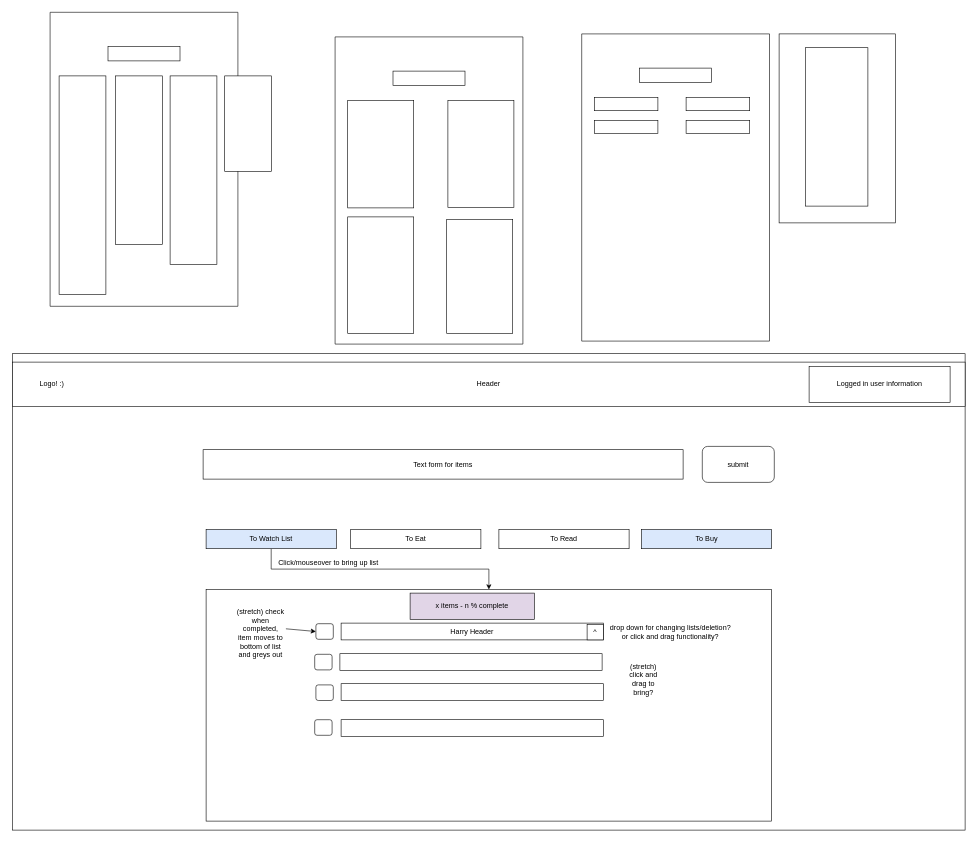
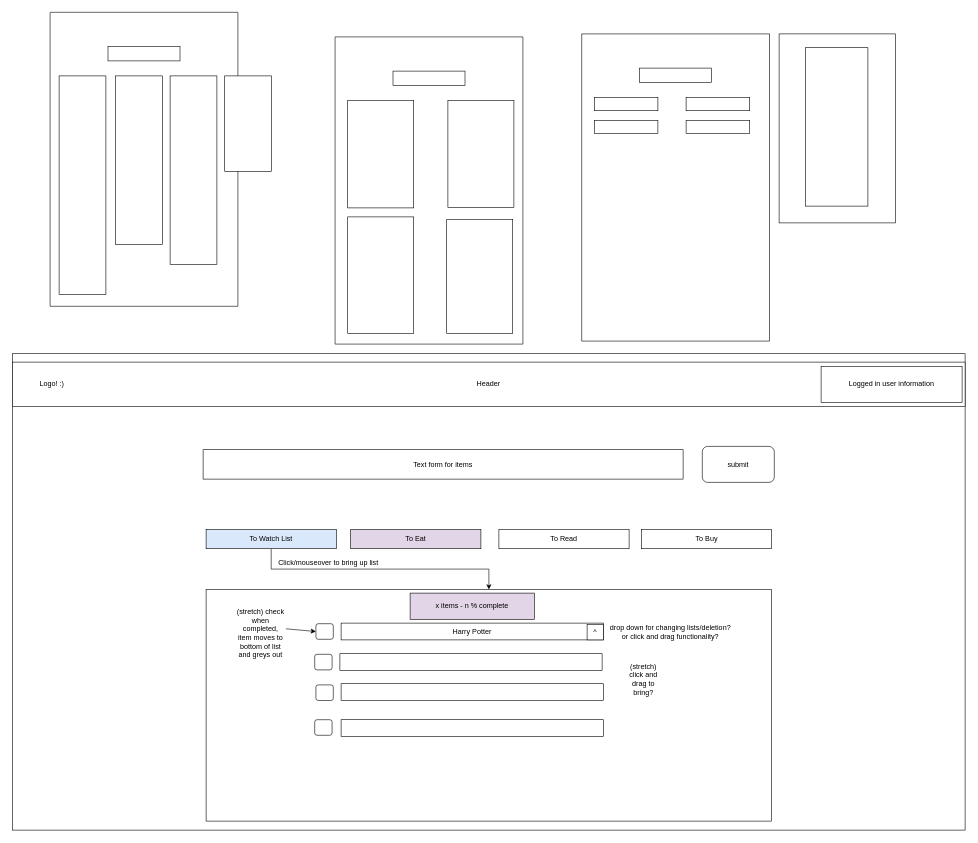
  <mxCell id="0" />
  <mxCell id="1" parent="0" />
  <mxCell id="2" value="" style="swimlane;startSize=0;" vertex="1" parent="1"><mxGeometry x="83" y="20" width="313" height="490" as="geometry"><mxRectangle x="-78" y="-77" width="50" height="44" as="alternateBounds" /></mxGeometry></mxCell>
  <mxCell id="3" value="" style="rounded=0;whiteSpace=wrap;html=1;" vertex="1" parent="2"><mxGeometry x="96.5" y="57" width="120" height="24" as="geometry" /></mxCell>
  <mxCell id="4" value="" style="rounded=0;whiteSpace=wrap;html=1;" vertex="1" parent="2"><mxGeometry x="15" y="106" width="78" height="364" as="geometry" /></mxCell>
  <mxCell id="5" value="" style="rounded=0;whiteSpace=wrap;html=1;" vertex="1" parent="2"><mxGeometry x="109" y="106" width="78" height="281" as="geometry" /></mxCell>
  <mxCell id="6" value="" style="rounded=0;whiteSpace=wrap;html=1;" vertex="1" parent="2"><mxGeometry x="200" y="106" width="78" height="314" as="geometry" /></mxCell>
  <mxCell id="7" value="" style="rounded=0;whiteSpace=wrap;html=1;" vertex="1" parent="1"><mxGeometry x="374" y="126" width="78" height="159" as="geometry" /></mxCell>
  <mxCell id="8" value="" style="swimlane;startSize=0;" vertex="1" parent="1"><mxGeometry x="558" y="61" width="313" height="512" as="geometry"><mxRectangle x="-78" y="-77" width="50" height="44" as="alternateBounds" /></mxGeometry></mxCell>
  <mxCell id="9" value="" style="rounded=0;whiteSpace=wrap;html=1;" vertex="1" parent="8"><mxGeometry x="96.5" y="57" width="120" height="24" as="geometry" /></mxCell>
  <mxCell id="10" value="&lt;span style=&quot;color: rgba(0, 0, 0, 0); font-family: monospace; font-size: 0px; text-align: start; text-wrap: nowrap;&quot;&gt;%3CmxGraphModel%3E%3Croot%3E%3CmxCell%20id%3D%220%22%2F%3E%3CmxCell%20id%3D%221%22%20parent%3D%220%22%2F%3E%3CmxCell%20id%3D%222%22%20value%3D%22%22%20style%3D%22rounded%3D0%3BwhiteSpace%3Dwrap%3Bhtml%3D1%3B%22%20vertex%3D%221%22%20parent%3D%221%22%3E%3CmxGeometry%20x%3D%22-118%22%20y%3D%22-46%22%20width%3D%22110%22%20height%3D%22194%22%20as%3D%22geometry%22%2F%3E%3C%2FmxCell%3E%3C%2Froot%3E%3C%2FmxGraphModel%3E&lt;/span&gt;" style="rounded=0;whiteSpace=wrap;html=1;" vertex="1" parent="8"><mxGeometry x="21" y="106" width="110" height="179" as="geometry" /></mxCell>
  <mxCell id="11" value="" style="rounded=0;whiteSpace=wrap;html=1;" vertex="1" parent="8"><mxGeometry x="188" y="106" width="110" height="178" as="geometry" /></mxCell>
  <mxCell id="12" value="" style="rounded=0;whiteSpace=wrap;html=1;" vertex="1" parent="8"><mxGeometry x="21" y="300" width="110" height="194" as="geometry" /></mxCell>
  <mxCell id="13" value="" style="rounded=0;whiteSpace=wrap;html=1;" vertex="1" parent="8"><mxGeometry x="186" y="304" width="110" height="190" as="geometry" /></mxCell>
  <mxCell id="14" value="" style="swimlane;startSize=0;" vertex="1" parent="1"><mxGeometry x="969" y="56" width="313" height="512" as="geometry"><mxRectangle x="-78" y="-77" width="50" height="44" as="alternateBounds" /></mxGeometry></mxCell>
  <mxCell id="15" value="" style="rounded=0;whiteSpace=wrap;html=1;" vertex="1" parent="14"><mxGeometry x="96.5" y="57" width="120" height="24" as="geometry" /></mxCell>
  <mxCell id="16" value="&lt;span style=&quot;color: rgba(0, 0, 0, 0); font-family: monospace; font-size: 0px; text-align: start; text-wrap: nowrap;&quot;&gt;%3CmxGraphModel%3E%3Croot%3E%3CmxCell%20id%3D%220%22%2F%3E%3CmxCell%20id%3D%221%22%20parent%3D%220%22%2F%3E%3CmxCell%20id%3D%222%22%20value%3D%22%22%20style%3D%22rounded%3D0%3BwhiteSpace%3Dwrap%3Bhtml%3D1%3B%22%20vertex%3D%221%22%20parent%3D%221%22%3E%3CmxGeometry%20x%3D%22-118%22%20y%3D%22-46%22%20width%3D%22110%22%20height%3D%22194%22%20as%3D%22geometry%22%2F%3E%3C%2FmxCell%3E%3C%2Froot%3E%3C%2FmxGraphModel%3E&lt;/span&gt;" style="rounded=0;whiteSpace=wrap;html=1;" vertex="1" parent="14"><mxGeometry x="21" y="106" width="106" height="22" as="geometry" /></mxCell>
  <mxCell id="17" value="&lt;span style=&quot;color: rgba(0, 0, 0, 0); font-family: monospace; font-size: 0px; text-align: start; text-wrap: nowrap;&quot;&gt;%3CmxGraphModel%3E%3Croot%3E%3CmxCell%20id%3D%220%22%2F%3E%3CmxCell%20id%3D%221%22%20parent%3D%220%22%2F%3E%3CmxCell%20id%3D%222%22%20value%3D%22%22%20style%3D%22rounded%3D0%3BwhiteSpace%3Dwrap%3Bhtml%3D1%3B%22%20vertex%3D%221%22%20parent%3D%221%22%3E%3CmxGeometry%20x%3D%22-118%22%20y%3D%22-46%22%20width%3D%22110%22%20height%3D%22194%22%20as%3D%22geometry%22%2F%3E%3C%2FmxCell%3E%3C%2Froot%3E%3C%2FmxGraphModel%3E&lt;/span&gt;" style="rounded=0;whiteSpace=wrap;html=1;" vertex="1" parent="14"><mxGeometry x="174" y="106" width="106" height="22" as="geometry" /></mxCell>
  <mxCell id="18" value="&lt;span style=&quot;color: rgba(0, 0, 0, 0); font-family: monospace; font-size: 0px; text-align: start; text-wrap: nowrap;&quot;&gt;%3CmxGraphModel%3E%3Croot%3E%3CmxCell%20id%3D%220%22%2F%3E%3CmxCell%20id%3D%221%22%20parent%3D%220%22%2F%3E%3CmxCell%20id%3D%222%22%20value%3D%22%22%20style%3D%22rounded%3D0%3BwhiteSpace%3Dwrap%3Bhtml%3D1%3B%22%20vertex%3D%221%22%20parent%3D%221%22%3E%3CmxGeometry%20x%3D%22-118%22%20y%3D%22-46%22%20width%3D%22110%22%20height%3D%22194%22%20as%3D%22geometry%22%2F%3E%3C%2FmxCell%3E%3C%2Froot%3E%3C%2FmxGraphModel%3E&lt;/span&gt;" style="rounded=0;whiteSpace=wrap;html=1;" vertex="1" parent="14"><mxGeometry x="21" y="144" width="106" height="22" as="geometry" /></mxCell>
  <mxCell id="19" value="&lt;span style=&quot;color: rgba(0, 0, 0, 0); font-family: monospace; font-size: 0px; text-align: start; text-wrap: nowrap;&quot;&gt;%3CmxGraphModel%3E%3Croot%3E%3CmxCell%20id%3D%220%22%2F%3E%3CmxCell%20id%3D%221%22%20parent%3D%220%22%2F%3E%3CmxCell%20id%3D%222%22%20value%3D%22%22%20style%3D%22rounded%3D0%3BwhiteSpace%3Dwrap%3Bhtml%3D1%3B%22%20vertex%3D%221%22%20parent%3D%221%22%3E%3CmxGeometry%20x%3D%22-118%22%20y%3D%22-46%22%20width%3D%22110%22%20height%3D%22194%22%20as%3D%22geometry%22%2F%3E%3C%2FmxCell%3E%3C%2Froot%3E%3C%2FmxGraphModel%3E&lt;/span&gt;" style="rounded=0;whiteSpace=wrap;html=1;" vertex="1" parent="14"><mxGeometry x="174" y="144" width="106" height="22" as="geometry" /></mxCell>
  <mxCell id="20" value="" style="rounded=0;whiteSpace=wrap;html=1;" vertex="1" parent="1"><mxGeometry x="1298" y="56" width="194" height="315" as="geometry" /></mxCell>
  <mxCell id="21" value="&lt;span style=&quot;color: rgba(0, 0, 0, 0); font-family: monospace; font-size: 0px; text-align: start; text-wrap: nowrap;&quot;&gt;%3CmxGraphModel%3E%3Croot%3E%3CmxCell%20id%3D%220%22%2F%3E%3CmxCell%20id%3D%221%22%20parent%3D%220%22%2F%3E%3CmxCell%20id%3D%222%22%20value%3D%22%22%20style%3D%22rounded%3D0%3BwhiteSpace%3Dwrap%3Bhtml%3D1%3B%22%20vertex%3D%221%22%20parent%3D%221%22%3E%3CmxGeometry%20x%3D%22-118%22%20y%3D%22-46%22%20width%3D%22110%22%20height%3D%22194%22%20as%3D%22geometry%22%2F%3E%3C%2FmxCell%3E%3C%2Froot%3E%3C%2FmxGraphModel%3E&lt;/span&gt;" style="rounded=0;whiteSpace=wrap;html=1;" vertex="1" parent="1"><mxGeometry x="1342" y="79" width="104" height="264" as="geometry" /></mxCell>
  <mxCell id="22" value="" style="rounded=0;whiteSpace=wrap;html=1;" vertex="1" parent="1"><mxGeometry x="20" y="589" width="1588" height="794" as="geometry" /></mxCell>
  <mxCell id="23" value="Text form for items" style="rounded=0;whiteSpace=wrap;html=1;" vertex="1" parent="1"><mxGeometry x="338" y="749" width="800" height="49" as="geometry" /></mxCell>
  <mxCell id="24" value="submit" style="rounded=1;whiteSpace=wrap;html=1;" vertex="1" parent="1"><mxGeometry x="1170" y="743.5" width="120" height="60" as="geometry" /></mxCell>
  <mxCell id="25" style="edgeStyle=orthogonalEdgeStyle;rounded=0;orthogonalLoop=1;jettySize=auto;html=1;exitX=0.5;exitY=1;exitDx=0;exitDy=0;" edge="1" parent="1" source="26" target="30"><mxGeometry relative="1" as="geometry" /></mxCell>
  <mxCell id="26" value="To Watch List" style="rounded=0;whiteSpace=wrap;html=1;fillColor=#dae8fc;" vertex="1" parent="1"><mxGeometry x="343" y="882" width="217" height="32" as="geometry" /></mxCell>
- <mxCell id="27" value="To Buy" style="rounded=0;whiteSpace=wrap;html=1;fillColor=#dae8fc;" vertex="1" parent="1"><mxGeometry x="1068.5" y="882" width="217" height="32" as="geometry" /></mxCell>
+ <mxCell id="27" value="To Buy" style="rounded=0;whiteSpace=wrap;html=1;" vertex="1" parent="1"><mxGeometry x="1068.5" y="882" width="217" height="32" as="geometry" /></mxCell>
  <mxCell id="28" value="To Read" style="rounded=0;whiteSpace=wrap;html=1;" vertex="1" parent="1"><mxGeometry x="831" y="882" width="217" height="32" as="geometry" /></mxCell>
- <mxCell id="29" value="To Eat" style="rounded=0;whiteSpace=wrap;html=1;" vertex="1" parent="1"><mxGeometry x="584" y="882" width="217" height="32" as="geometry" /></mxCell>
+ <mxCell id="29" value="To Eat" style="rounded=0;whiteSpace=wrap;html=1;fillColor=#e1d5e7;" vertex="1" parent="1"><mxGeometry x="584" y="882" width="217" height="32" as="geometry" /></mxCell>
  <mxCell id="30" value="" style="rounded=0;whiteSpace=wrap;html=1;" vertex="1" parent="1"><mxGeometry x="343" y="982" width="942.5" height="386" as="geometry" /></mxCell>
  <mxCell id="31" value="" style="rounded=1;whiteSpace=wrap;html=1;" vertex="1" parent="1"><mxGeometry x="526" y="1039" width="29" height="26" as="geometry" /></mxCell>
- <mxCell id="32" value="Harry Header" style="rounded=0;whiteSpace=wrap;html=1;" vertex="1" parent="1"><mxGeometry x="568" y="1038" width="437" height="28" as="geometry" /></mxCell>
+ <mxCell id="32" value="Harry Potter" style="rounded=0;whiteSpace=wrap;html=1;" vertex="1" parent="1"><mxGeometry x="568" y="1038" width="437" height="28" as="geometry" /></mxCell>
  <mxCell id="33" value="" style="rounded=0;whiteSpace=wrap;html=1;" vertex="1" parent="1"><mxGeometry x="566" y="1089" width="437" height="28" as="geometry" /></mxCell>
  <mxCell id="34" value="" style="rounded=0;whiteSpace=wrap;html=1;" vertex="1" parent="1"><mxGeometry x="568" y="1139" width="437" height="28" as="geometry" /></mxCell>
  <mxCell id="35" value="" style="rounded=0;whiteSpace=wrap;html=1;" vertex="1" parent="1"><mxGeometry x="568" y="1199" width="437" height="28" as="geometry" /></mxCell>
  <mxCell id="36" value="" style="rounded=1;whiteSpace=wrap;html=1;" vertex="1" parent="1"><mxGeometry x="524" y="1090" width="29" height="26" as="geometry" /></mxCell>
  <mxCell id="37" value="" style="rounded=1;whiteSpace=wrap;html=1;" vertex="1" parent="1"><mxGeometry x="526" y="1141" width="29" height="26" as="geometry" /></mxCell>
  <mxCell id="38" value="" style="rounded=1;whiteSpace=wrap;html=1;" vertex="1" parent="1"><mxGeometry x="524" y="1199" width="29" height="26" as="geometry" /></mxCell>
  <mxCell id="39" value="Header" style="rounded=0;whiteSpace=wrap;html=1;" vertex="1" parent="1"><mxGeometry x="20.25" y="603" width="1587.75" height="74" as="geometry" /></mxCell>
- <mxCell id="40" value="Logged in user information" style="rounded=0;whiteSpace=wrap;html=1;" vertex="1" parent="1"><mxGeometry x="1348" y="610" width="235" height="60" as="geometry" /></mxCell>
+ <mxCell id="40" value="Logged in user information" style="rounded=0;whiteSpace=wrap;html=1;" vertex="1" parent="1"><mxGeometry x="1368" y="610" width="235" height="60" as="geometry" /></mxCell>
  <mxCell id="41" value="Click/mouseover to bring up list" style="text;html=1;align=center;verticalAlign=middle;whiteSpace=wrap;rounded=0;" vertex="1" parent="1"><mxGeometry x="454" y="923" width="186" height="30" as="geometry" /></mxCell>
  <mxCell id="42" value="Logo! :)" style="text;html=1;align=center;verticalAlign=middle;whiteSpace=wrap;rounded=0;" vertex="1" parent="1"><mxGeometry x="56" y="625" width="60" height="30" as="geometry" /></mxCell>
  <mxCell id="43" value="drop down for changing lists/deletion? or click and drag functionality?" style="text;html=1;align=center;verticalAlign=middle;whiteSpace=wrap;rounded=0;" vertex="1" parent="1"><mxGeometry x="1012" y="1038" width="210" height="30" as="geometry" /></mxCell>
  <mxCell id="44" value="^" style="rounded=0;whiteSpace=wrap;html=1;" vertex="1" parent="1"><mxGeometry x="978" y="1040" width="27" height="26" as="geometry" /></mxCell>
  <mxCell id="45" value="(stretch) check when completed, item moves to bottom of list and greys out" style="text;html=1;align=center;verticalAlign=middle;whiteSpace=wrap;rounded=0;" vertex="1" parent="1"><mxGeometry x="392" y="1040" width="84" height="30" as="geometry" /></mxCell>
  <mxCell id="46" value="" style="endArrow=classic;html=1;rounded=0;exitX=1;exitY=0.25;exitDx=0;exitDy=0;entryX=0;entryY=0.5;entryDx=0;entryDy=0;" edge="1" parent="1" source="45" target="31"><mxGeometry width="50" height="50" relative="1" as="geometry"><mxPoint x="798" y="1015" as="sourcePoint" /><mxPoint x="848" y="965" as="targetPoint" /></mxGeometry></mxCell>
  <mxCell id="47" value="(stretch) click and drag to bring?" style="text;html=1;align=center;verticalAlign=middle;whiteSpace=wrap;rounded=0;" vertex="1" parent="1"><mxGeometry x="1042" y="1117" width="60" height="30" as="geometry" /></mxCell>
  <mxCell id="48" value="x items - n % complete" style="rounded=0;whiteSpace=wrap;html=1;fillColor=#e1d5e7;" vertex="1" parent="1"><mxGeometry x="683" y="988" width="207" height="44" as="geometry" /></mxCell>
